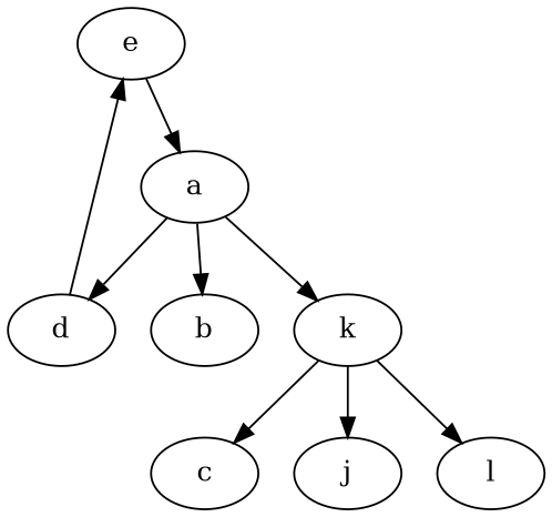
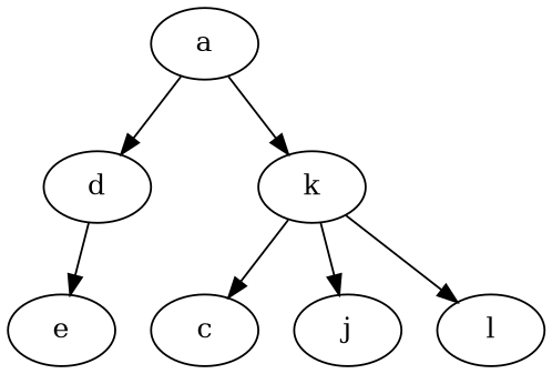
  digraph {
    fontname="DejaVu Serif"
    node [fontname="DejaVu Serif"]
    edge [fontname="DejaVu Serif"]
    e
    a
    d
-   b
    k
    c
    j
    l
-   e -> a
    a -> d
-   a -> b
    a -> k
    d -> e
    k -> c
    k -> j
    k -> l
  }
